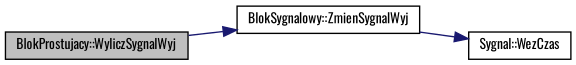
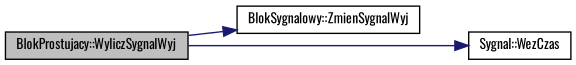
  digraph {
    fontname=Oswald
    rankdir=LR
    node [color=black fillcolor=white fontname=Oswald fontsize=10 shape=record style=filled]
    edge [color=midnightblue fontname=Oswald fontsize=10 labelfontname=Helvetica labelfontsize=10 style=solid]
    n1 [fillcolor=grey75 fontcolor=black height=0.2 label="BlokProstujacy::WyliczSygnalWyj" width=0.4]
    n2 [height=0.2 label="BlokSygnalowy::ZmienSygnalWyj" width=0.4]
    n3 [height=0.2 label="Sygnal::WezCzas" width=0.4]
    n1 -> n2
-   n2 -> n3
+   n1 -> n3
  }
